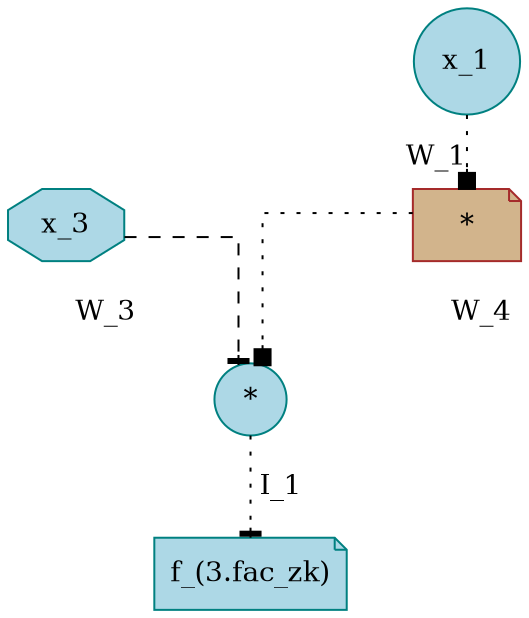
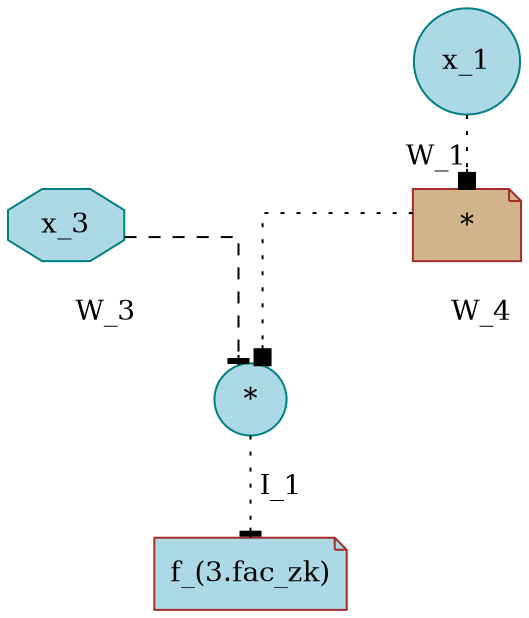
  digraph {
    forcelabels=true
    nodesep=2.0
    splines=ortho
    node [color=teal fillcolor=lightblue shape=note style=filled]
    edge [arrowhead=box style=dotted]
    n1 [color=brown fillcolor=tan label="*"]
    n2 [label="*" shape=circle]
-   n3 [label="f_(3.fac_zk)"]
+   n3 [color=brown label="f_(3.fac_zk)"]
    n4 [label=x_1 shape=circle]
    n5 [label=x_3 shape=octagon]
    n1 -> n2 [label=W_4]
    n2 -> n3 [arrowhead=tee label=" I_1"]
    n4 -> n1 [xlabel=" W_1"]
    n5 -> n2 [arrowhead=tee label=" W_3" style=dashed]
  }
